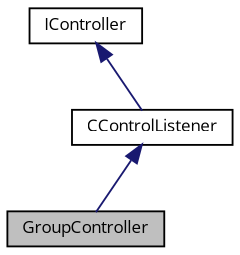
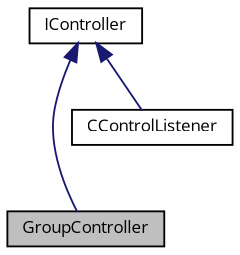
  digraph {
    fontname="Open Sans"
    node [color=black fontname="Open Sans" fontsize=9 shape=record]
    edge [color=midnightblue dir=back fontname="Open Sans" fontsize=9 labelfontname=Arial labelfontsize=9 style=solid]
    n1 [fillcolor=grey75 fontcolor=black height=0.2 label=GroupController style=filled width=0.4]
    n2 [height=0.2 label=IController width=0.4]
    n3 [height=0.2 label=CControlListener width=0.4]
-   n3 -> n1
+   n2 -> n1
    n2 -> n3
  }
